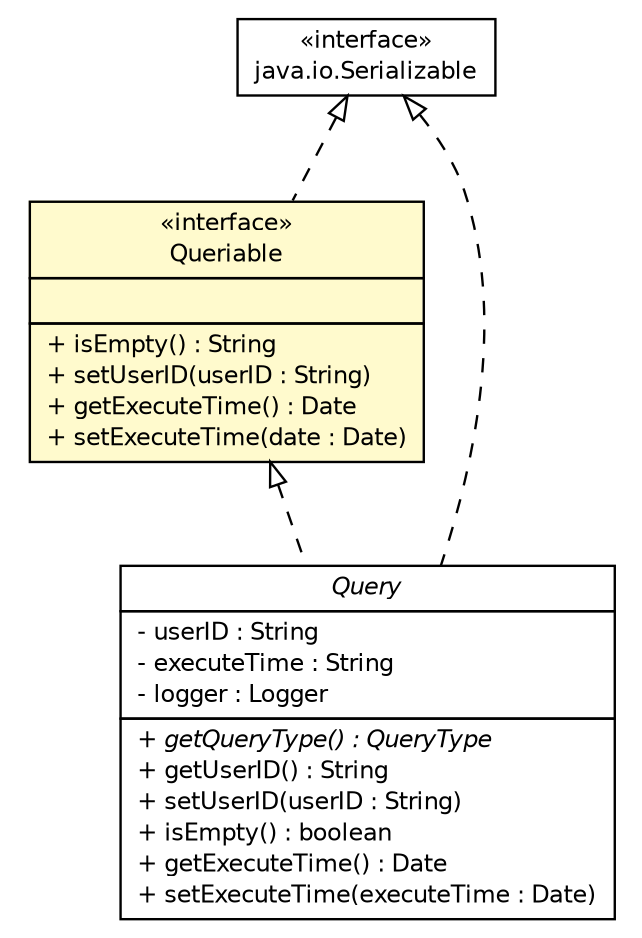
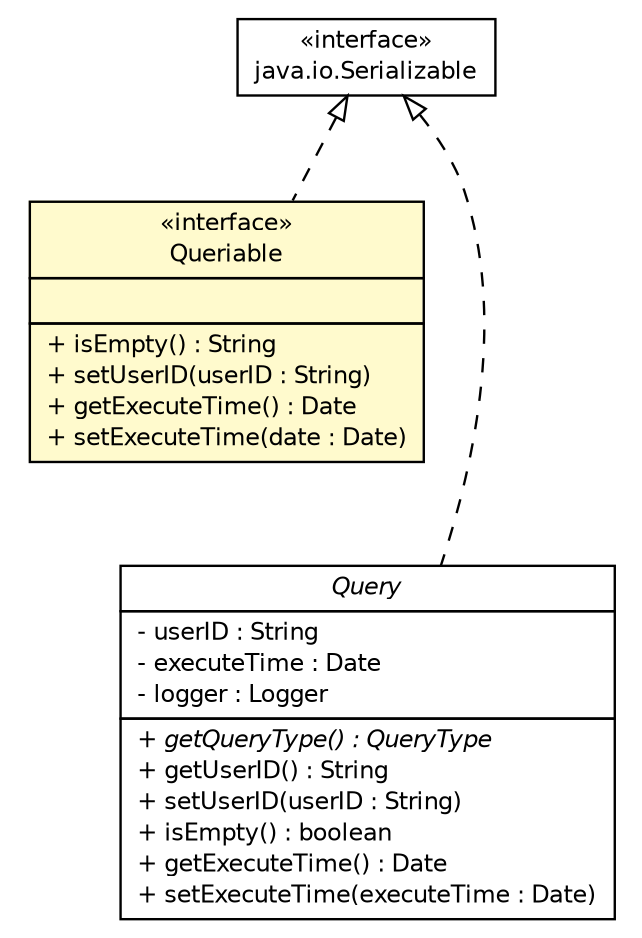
  digraph {
    node [fontcolor=black fontname=Helvetica fontsize=10.0 shape=plaintext]
    edge [arrowtail=empty dir=back fontname=Helvetica fontsize=10 headport=p labelfontname=Helvetica labelfontsize=10 style=dashed tailport=p]
    n1 [label=<<table border="0" cellborder="1" cellspacing="0" cellpadding="2" port="p" bgcolor="lemonChiffon" href="./Queriable.html"> 		<tr><td><table border="0" cellspacing="0" cellpadding="1"> 			<tr><td> &laquo;interface&raquo; </td></tr> 			<tr><td> Queriable </td></tr> 		</table></td></tr> 		<tr><td><table border="0" cellspacing="0" cellpadding="1"> 			<tr><td align="left">  </td></tr> 		</table></td></tr> 		<tr><td><table border="0" cellspacing="0" cellpadding="1"> 			<tr><td align="left"> + isEmpty() : String </td></tr> 			<tr><td align="left"> + setUserID(userID : String) </td></tr> 			<tr><td align="left"> + getExecuteTime() : Date </td></tr> 			<tr><td align="left"> + setExecuteTime(date : Date) </td></tr> 		</table></td></tr> 		</table>>]
-   n2 [label=<<table border="0" cellborder="1" cellspacing="0" cellpadding="2" port="p" href="./Query.html"> 		<tr><td><table border="0" cellspacing="0" cellpadding="1"> 			<tr><td><font face="Helvetica-Oblique"> Query </font></td></tr> 		</table></td></tr> 		<tr><td><table border="0" cellspacing="0" cellpadding="1"> 			<tr><td align="left"> - userID : String </td></tr> 			<tr><td align="left"> - executeTime : String </td></tr> 			<tr><td align="left"> - logger : Logger </td></tr> 		</table></td></tr> 		<tr><td><table border="0" cellspacing="0" cellpadding="1"> 			<tr><td align="left"><font face="Helvetica-Oblique" point-size="10.0"> + getQueryType() : QueryType </font></td></tr> 			<tr><td align="left"> + getUserID() : String </td></tr> 			<tr><td align="left"> + setUserID(userID : String) </td></tr> 			<tr><td align="left"> + isEmpty() : boolean </td></tr> 			<tr><td align="left"> + getExecuteTime() : Date </td></tr> 			<tr><td align="left"> + setExecuteTime(executeTime : Date) </td></tr> 		</table></td></tr> 		</table>>]
+   n2 [label=<<table border="0" cellborder="1" cellspacing="0" cellpadding="2" port="p" href="./Query.html"> 		<tr><td><table border="0" cellspacing="0" cellpadding="1"> 			<tr><td><font face="Helvetica-Oblique"> Query </font></td></tr> 		</table></td></tr> 		<tr><td><table border="0" cellspacing="0" cellpadding="1"> 			<tr><td align="left"> - userID : String </td></tr> 			<tr><td align="left"> - executeTime : Date </td></tr> 			<tr><td align="left"> - logger : Logger </td></tr> 		</table></td></tr> 		<tr><td><table border="0" cellspacing="0" cellpadding="1"> 			<tr><td align="left"><font face="Helvetica-Oblique" point-size="10.0"> + getQueryType() : QueryType </font></td></tr> 			<tr><td align="left"> + getUserID() : String </td></tr> 			<tr><td align="left"> + setUserID(userID : String) </td></tr> 			<tr><td align="left"> + isEmpty() : boolean </td></tr> 			<tr><td align="left"> + getExecuteTime() : Date </td></tr> 			<tr><td align="left"> + setExecuteTime(executeTime : Date) </td></tr> 		</table></td></tr> 		</table>>]
    n3 [label=<<table border="0" cellborder="1" cellspacing="0" cellpadding="2" port="p" href="http://java.sun.com/j2se/1.4.2/docs/api/java/io/Serializable.html"> 		<tr><td><table border="0" cellspacing="0" cellpadding="1"> 			<tr><td> &laquo;interface&raquo; </td></tr> 			<tr><td> java.io.Serializable </td></tr> 		</table></td></tr> 		</table>>]
-   n1 -> n2
    n3 -> n1
    n3 -> n2
  }
